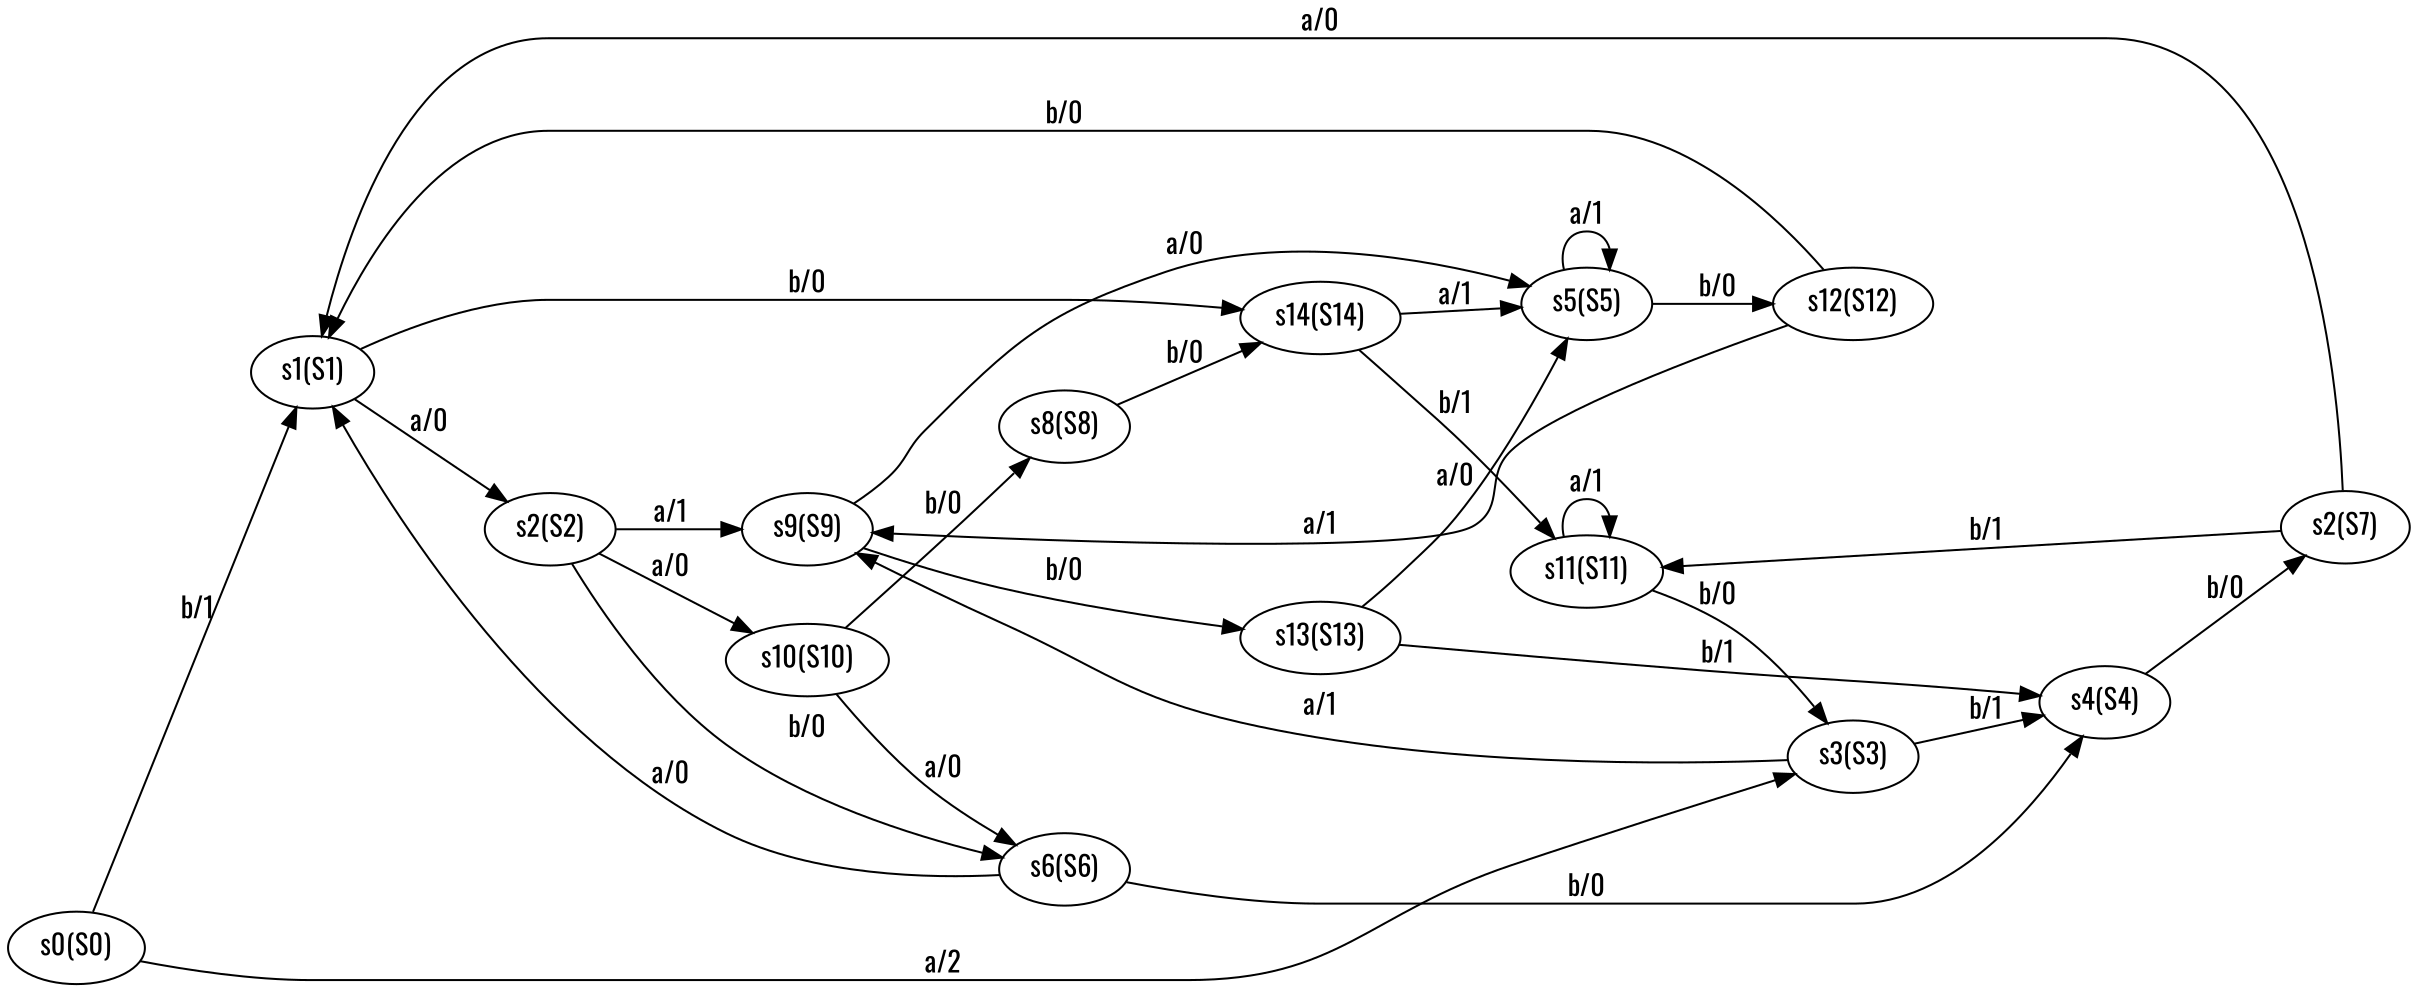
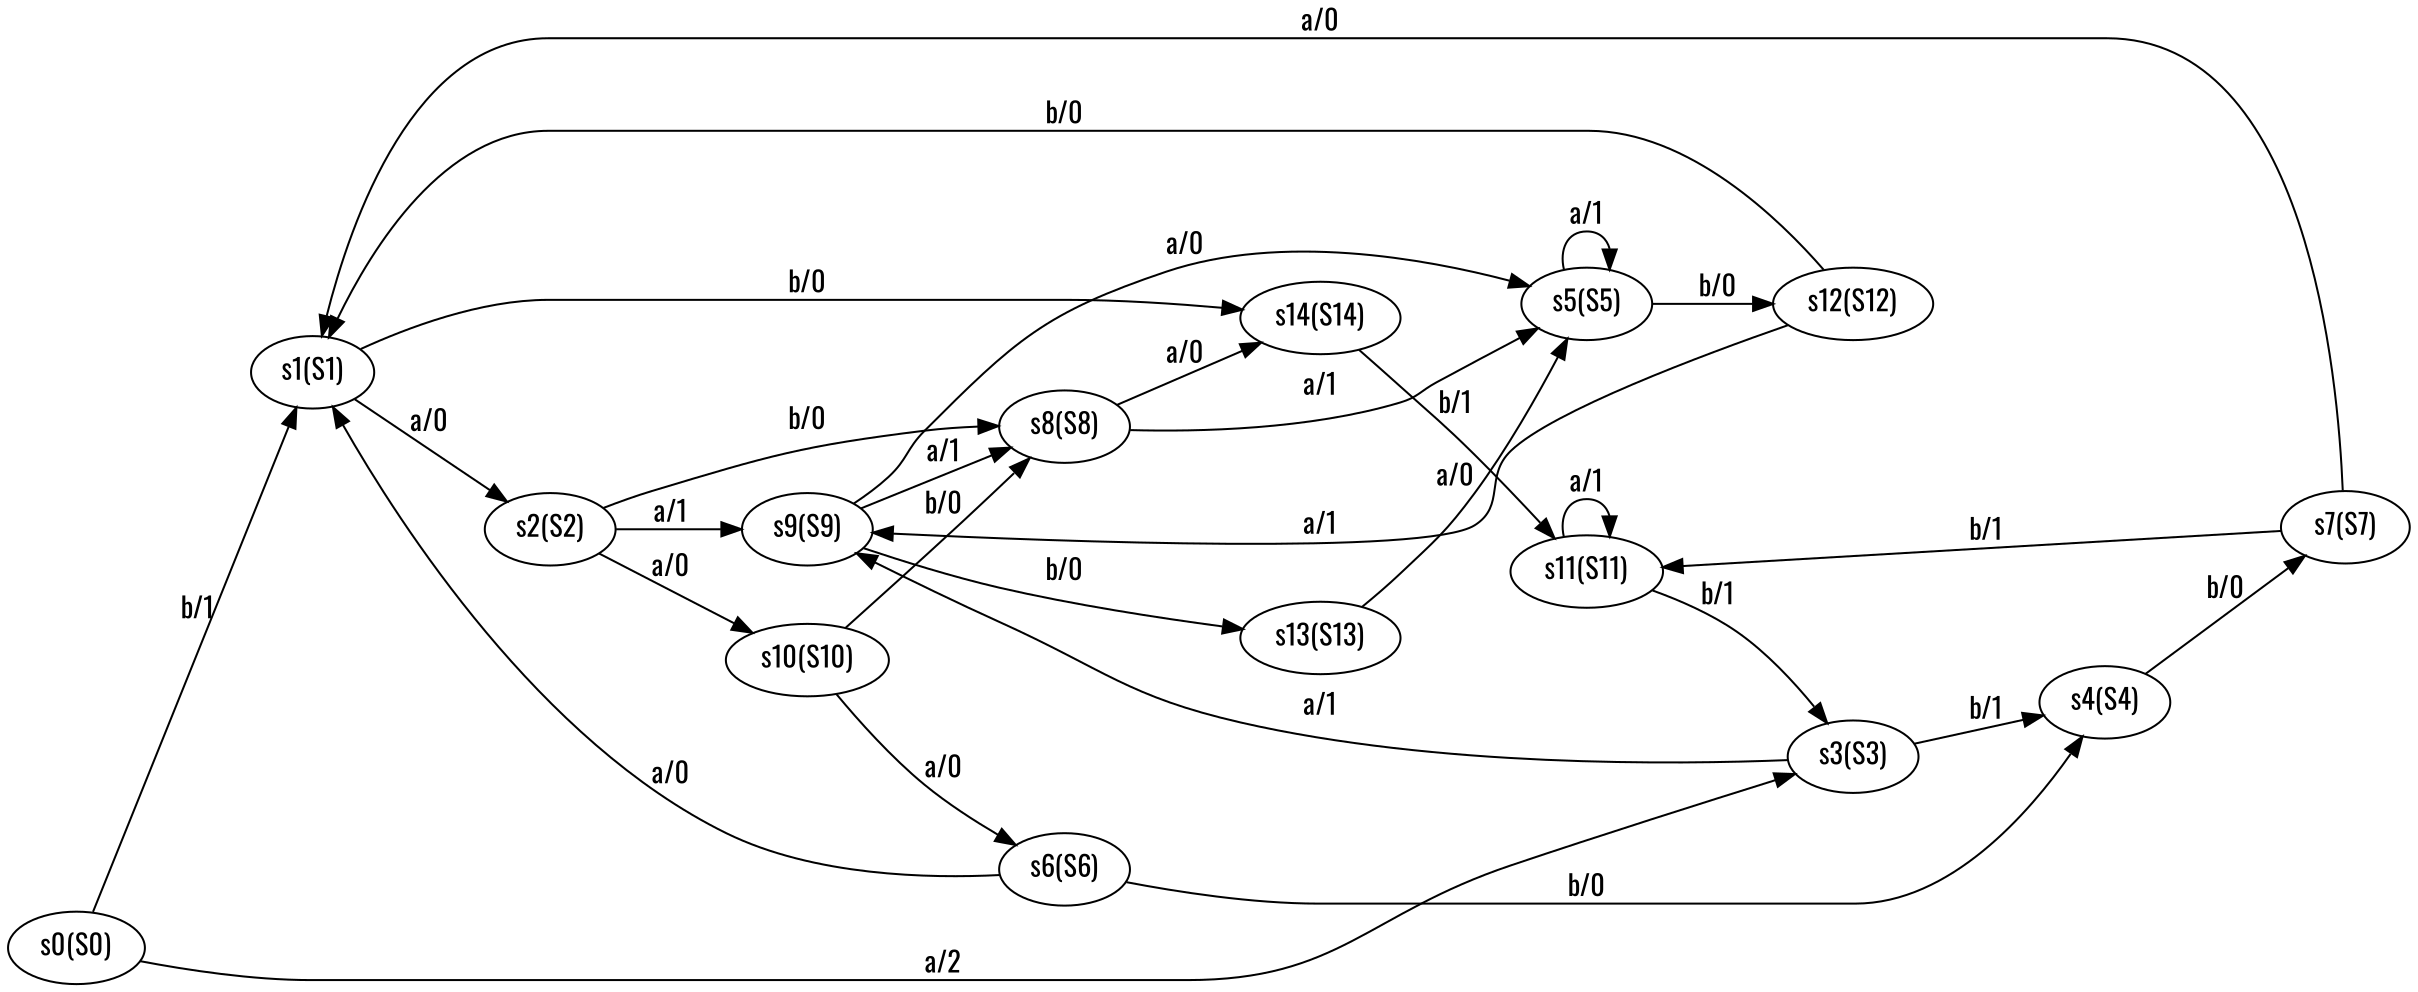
  digraph {
    fontname=Oswald
    rankdir=LR
    node [fontname=Oswald]
    edge [fontname=Oswald]
    n1 [label="s0(S0)"]
    n2 [label="s1(S1)"]
    n3 [label="s3(S3)"]
    n4 [label="s2(S2)"]
    n5 [label="s14(S14)"]
    n6 [label="s9(S9)"]
    n7 [label="s4(S4)"]
    n8 [label="s8(S8)"]
    n9 [label="s10(S10)"]
    n10 [label="s11(S11)"]
    n11 [label="s5(S5)"]
    n12 [label="s13(S13)"]
-   n13 [label="s2(S7)"]
+   n13 [label="s7(S7)"]
    n14 [label="s12(S12)"]
    n15 [label="s6(S6)"]
    n1 -> n2 [label="b/1"]
    n1 -> n3 [label="a/2"]
    n2 -> n4 [label="a/0"]
    n2 -> n5 [label="b/0"]
    n3 -> n6 [label="a/1"]
    n3 -> n7 [label="b/1"]
    n4 -> n6 [label="a/1"]
-   n4 -> n15 [label="b/0"]
+   n4 -> n8 [label="b/0"]
    n4 -> n9 [label="a/0"]
    n5 -> n10 [label="b/1"]
+   n6 -> n8 [label="a/1"]
    n6 -> n11 [label="a/0"]
    n6 -> n12 [label="b/0"]
    n7 -> n13 [label="b/0"]
-   n8 -> n5 [label="b/0"]
-   n5 -> n11 [label="a/1"]
+   n8 -> n5 [label="a/0"]
+   n8 -> n11 [label="a/1"]
    n9 -> n8 [label="b/0"]
    n9 -> n15 [label="a/0"]
-   n10 -> n3 [label="b/0"]
+   n10 -> n3 [label="b/1"]
    n10 -> n10 [label="a/1"]
    n11 -> n11 [label="a/1"]
    n11 -> n14 [label="b/0"]
-   n12 -> n7 [label="b/1"]
    n12 -> n11 [label="a/0"]
    n13 -> n2 [label="a/0"]
    n13 -> n10 [label="b/1"]
    n14 -> n2 [label="b/0"]
    n14 -> n6 [label="a/1"]
    n15 -> n2 [label="a/0"]
    n15 -> n7 [label="b/0"]
  }
